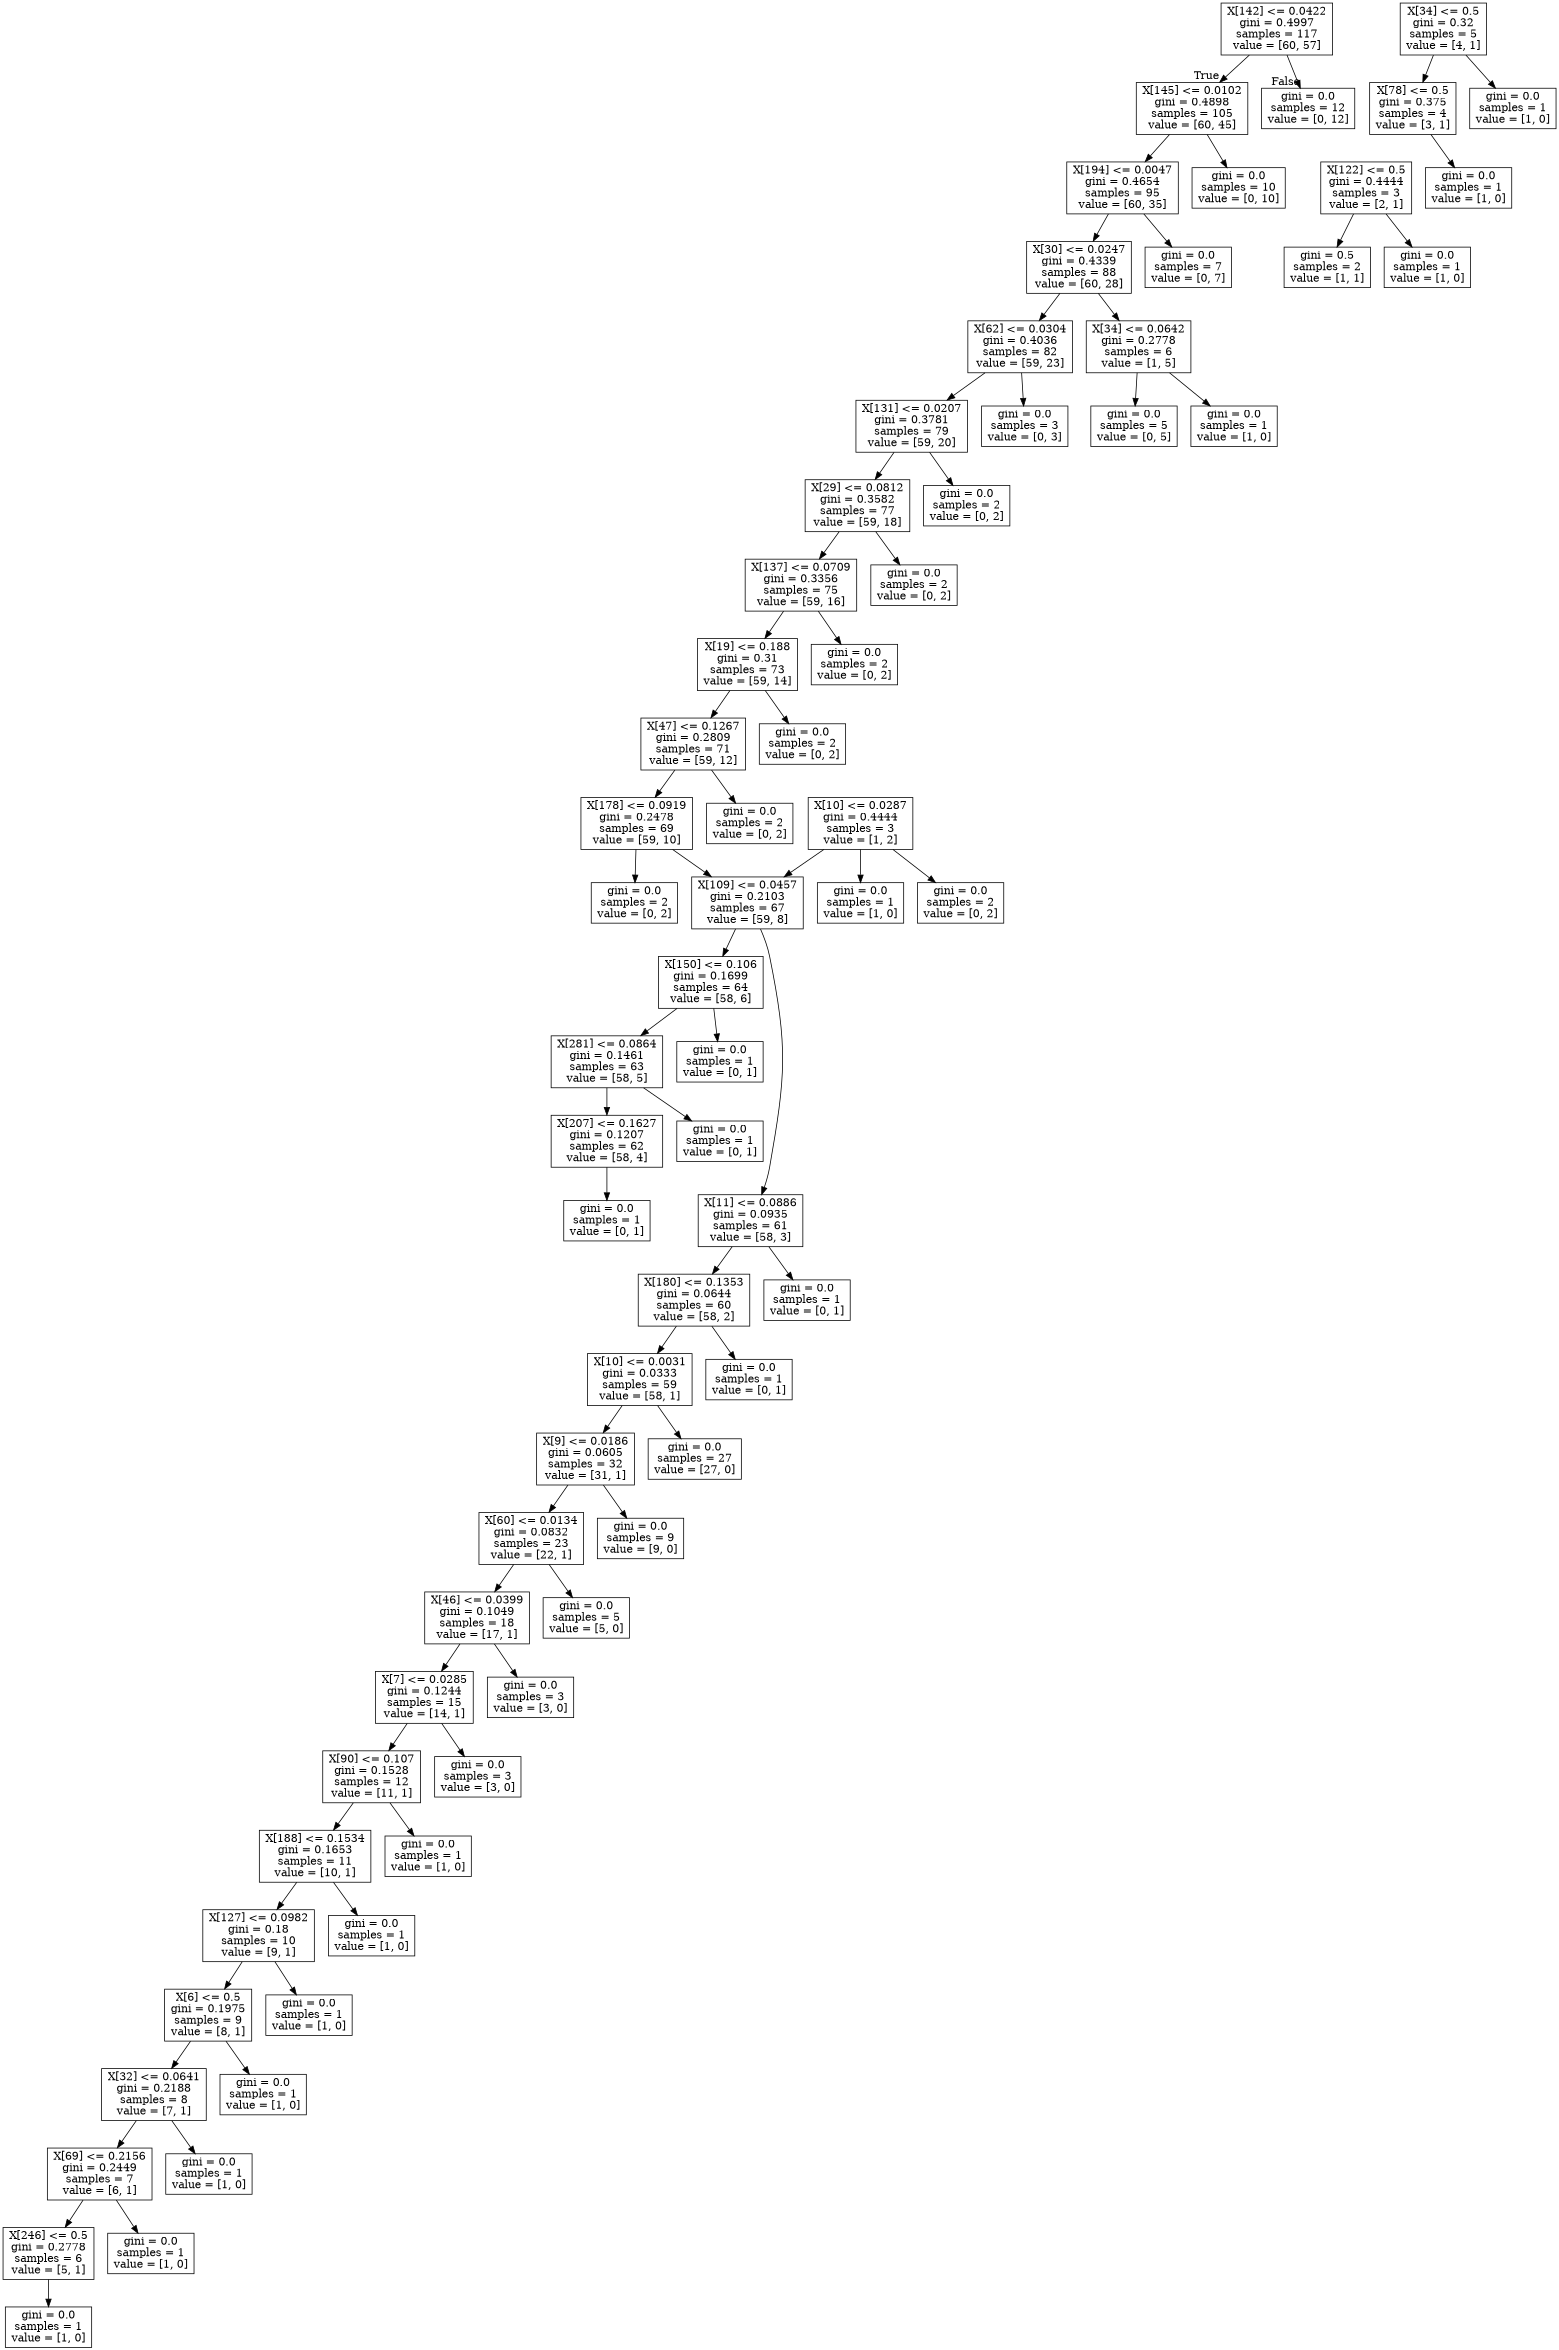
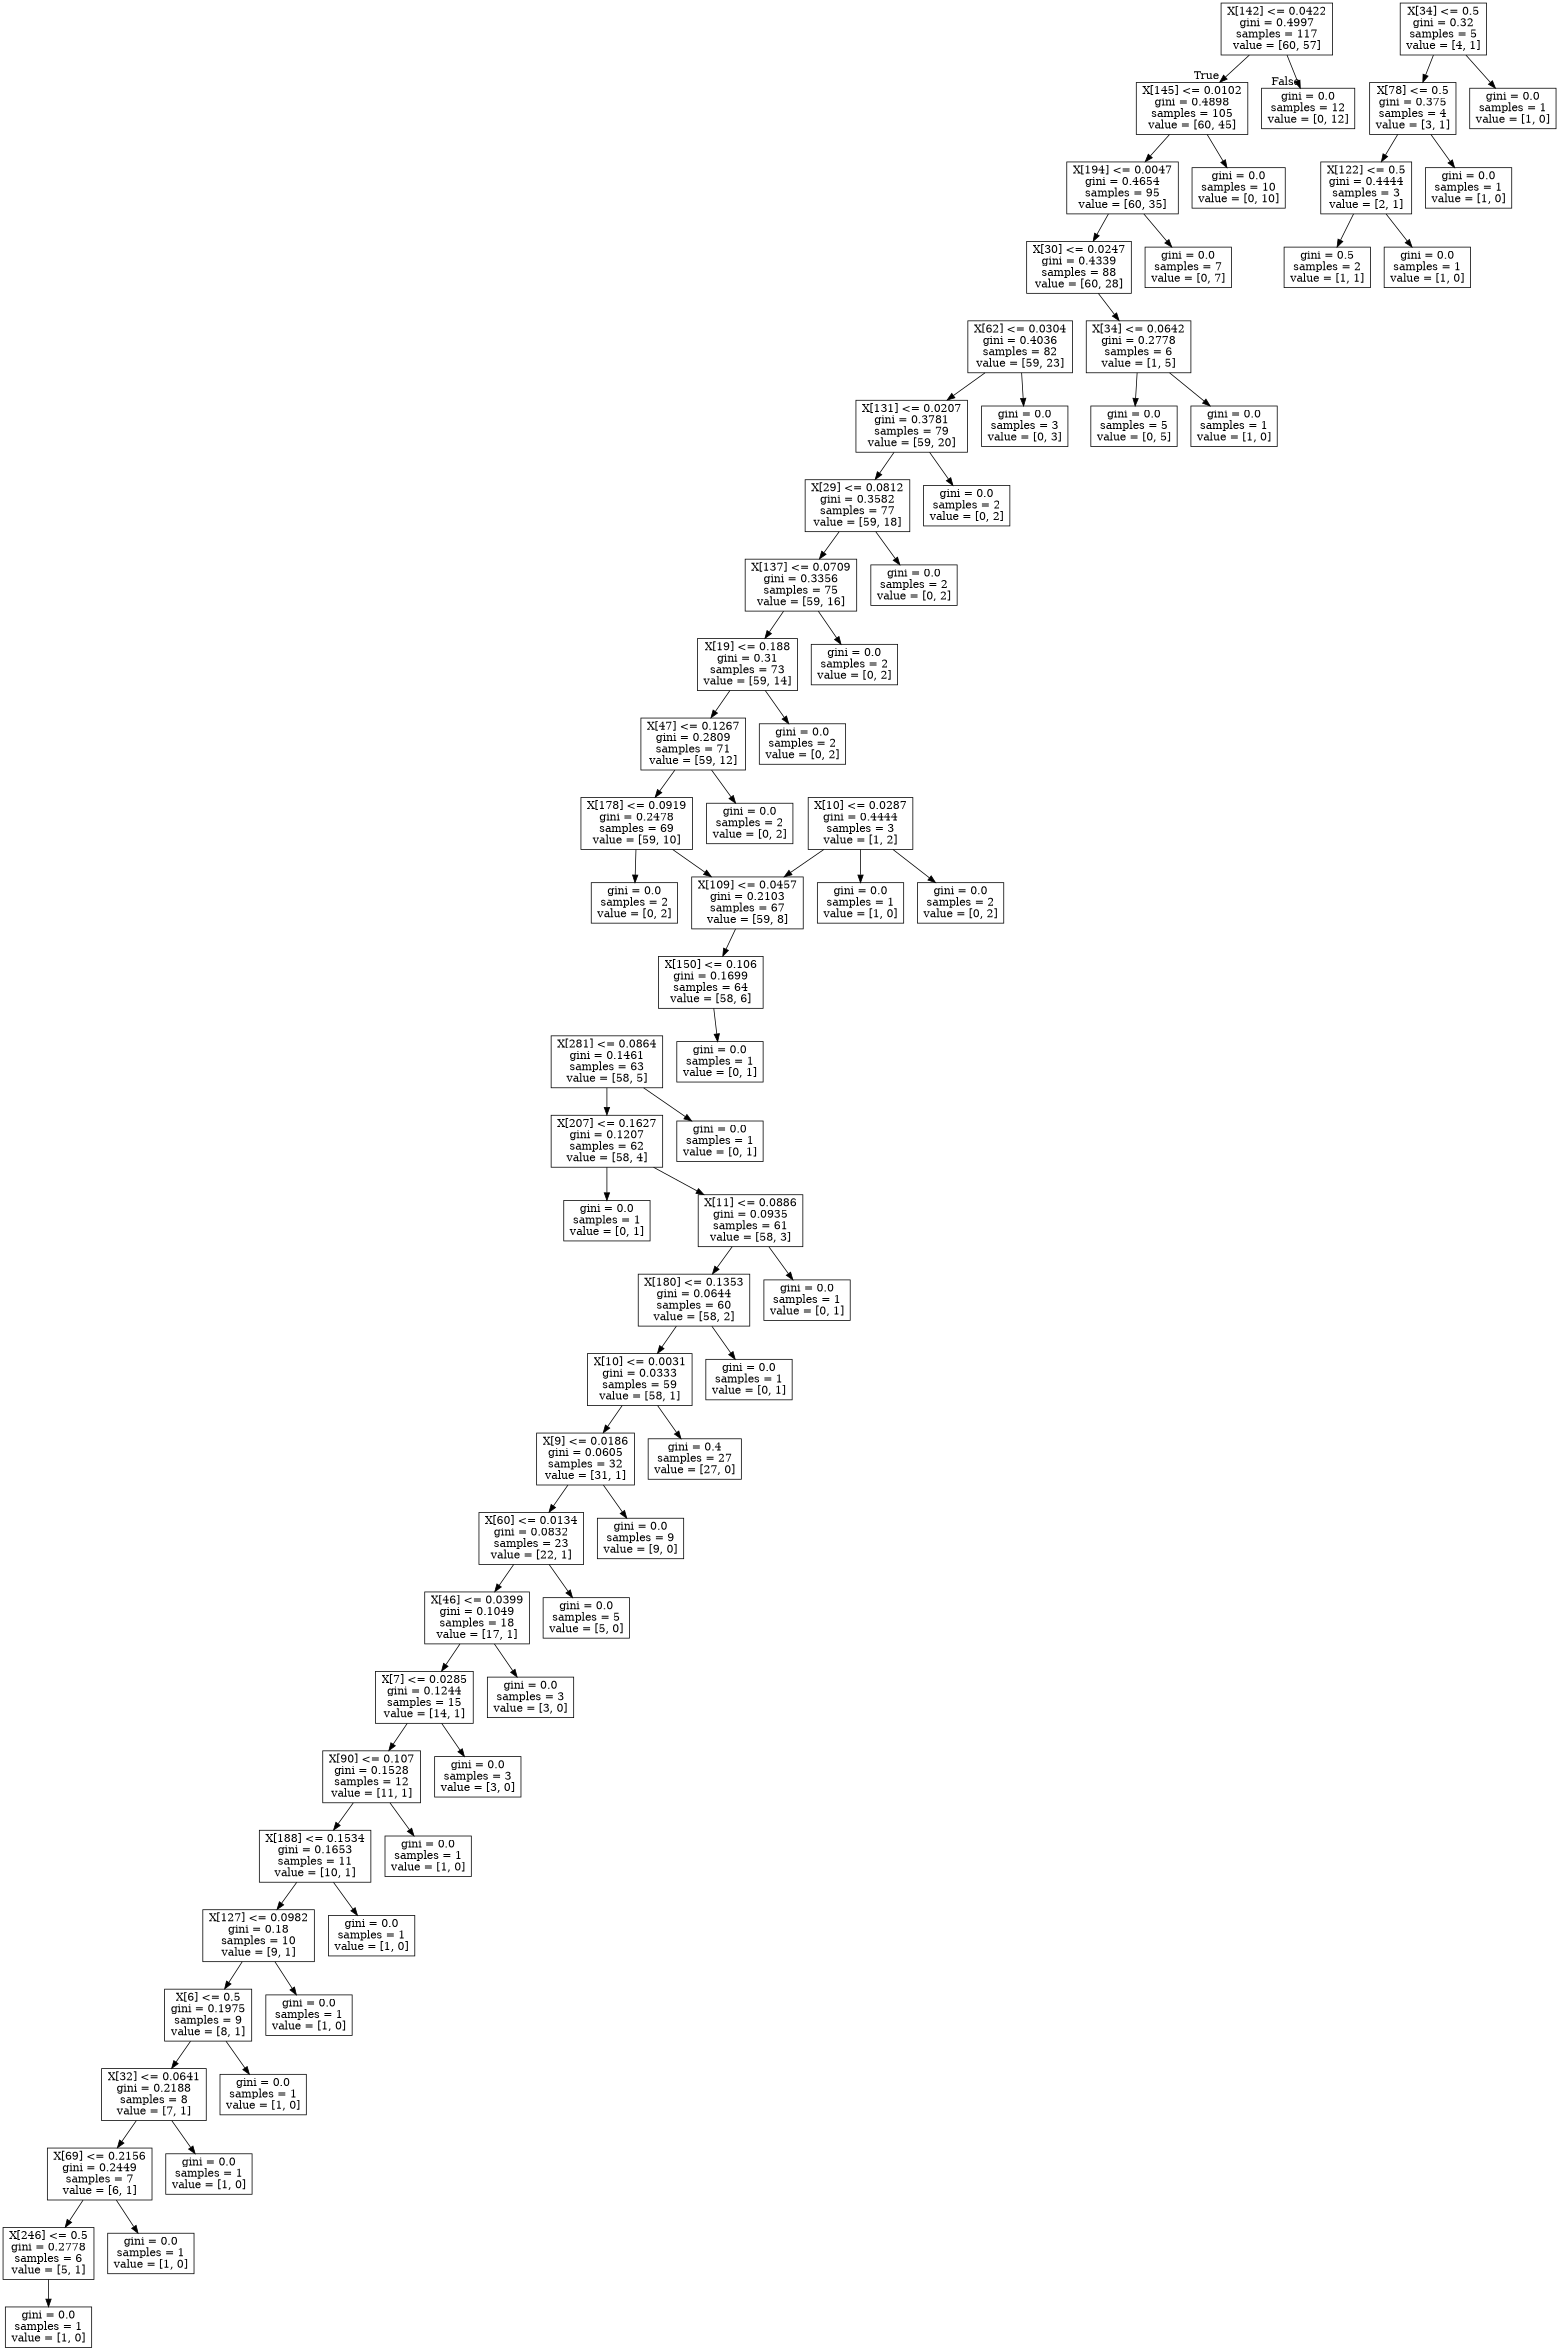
  digraph {
    node [shape=box]
    n1 [label="X[142] <= 0.0422\ngini = 0.4997\nsamples = 117\nvalue = [60, 57]"]
    n2 [label="X[145] <= 0.0102\ngini = 0.4898\nsamples = 105\nvalue = [60, 45]"]
    n3 [label="gini = 0.0\nsamples = 12\nvalue = [0, 12]"]
    n4 [label="X[194] <= 0.0047\ngini = 0.4654\nsamples = 95\nvalue = [60, 35]"]
    n5 [label="gini = 0.0\nsamples = 10\nvalue = [0, 10]"]
    n6 [label="X[30] <= 0.0247\ngini = 0.4339\nsamples = 88\nvalue = [60, 28]"]
    n7 [label="gini = 0.0\nsamples = 7\nvalue = [0, 7]"]
    n8 [label="X[62] <= 0.0304\ngini = 0.4036\nsamples = 82\nvalue = [59, 23]"]
    n9 [label="X[34] <= 0.0642\ngini = 0.2778\nsamples = 6\nvalue = [1, 5]"]
    n10 [label="X[131] <= 0.0207\ngini = 0.3781\nsamples = 79\nvalue = [59, 20]"]
    n11 [label="gini = 0.0\nsamples = 3\nvalue = [0, 3]"]
    n12 [label="gini = 0.0\nsamples = 5\nvalue = [0, 5]"]
    n13 [label="gini = 0.0\nsamples = 1\nvalue = [1, 0]"]
    n14 [label="X[29] <= 0.0812\ngini = 0.3582\nsamples = 77\nvalue = [59, 18]"]
    n15 [label="gini = 0.0\nsamples = 2\nvalue = [0, 2]"]
    n16 [label="X[137] <= 0.0709\ngini = 0.3356\nsamples = 75\nvalue = [59, 16]"]
    n17 [label="gini = 0.0\nsamples = 2\nvalue = [0, 2]"]
    n18 [label="X[19] <= 0.188\ngini = 0.31\nsamples = 73\nvalue = [59, 14]"]
    n19 [label="gini = 0.0\nsamples = 2\nvalue = [0, 2]"]
    n20 [label="X[47] <= 0.1267\ngini = 0.2809\nsamples = 71\nvalue = [59, 12]"]
    n21 [label="gini = 0.0\nsamples = 2\nvalue = [0, 2]"]
    n22 [label="X[178] <= 0.0919\ngini = 0.2478\nsamples = 69\nvalue = [59, 10]"]
    n23 [label="gini = 0.0\nsamples = 2\nvalue = [0, 2]"]
    n24 [label="X[109] <= 0.0457\ngini = 0.2103\nsamples = 67\nvalue = [59, 8]"]
    n25 [label="gini = 0.0\nsamples = 2\nvalue = [0, 2]"]
    n26 [label="X[150] <= 0.106\ngini = 0.1699\nsamples = 64\nvalue = [58, 6]"]
    n27 [label="X[281] <= 0.0864\ngini = 0.1461\nsamples = 63\nvalue = [58, 5]"]
    n28 [label="gini = 0.0\nsamples = 1\nvalue = [0, 1]"]
    n29 [label="X[10] <= 0.0287\ngini = 0.4444\nsamples = 3\nvalue = [1, 2]"]
    n30 [label="gini = 0.0\nsamples = 1\nvalue = [1, 0]"]
    n31 [label="gini = 0.0\nsamples = 2\nvalue = [0, 2]"]
    n32 [label="X[207] <= 0.1627\ngini = 0.1207\nsamples = 62\nvalue = [58, 4]"]
    n33 [label="gini = 0.0\nsamples = 1\nvalue = [0, 1]"]
    n34 [label="X[11] <= 0.0886\ngini = 0.0935\nsamples = 61\nvalue = [58, 3]"]
    n35 [label="gini = 0.0\nsamples = 1\nvalue = [0, 1]"]
    n36 [label="X[180] <= 0.1353\ngini = 0.0644\nsamples = 60\nvalue = [58, 2]"]
    n37 [label="gini = 0.0\nsamples = 1\nvalue = [0, 1]"]
    n38 [label="X[10] <= 0.0031\ngini = 0.0333\nsamples = 59\nvalue = [58, 1]"]
    n39 [label="gini = 0.0\nsamples = 1\nvalue = [0, 1]"]
    n40 [label="X[9] <= 0.0186\ngini = 0.0605\nsamples = 32\nvalue = [31, 1]"]
-   n41 [label="gini = 0.0\nsamples = 27\nvalue = [27, 0]"]
+   n41 [label="gini = 0.4\nsamples = 27\nvalue = [27, 0]"]
    n42 [label="X[60] <= 0.0134\ngini = 0.0832\nsamples = 23\nvalue = [22, 1]"]
    n43 [label="gini = 0.0\nsamples = 9\nvalue = [9, 0]"]
    n44 [label="X[46] <= 0.0399\ngini = 0.1049\nsamples = 18\nvalue = [17, 1]"]
    n45 [label="gini = 0.0\nsamples = 5\nvalue = [5, 0]"]
    n46 [label="X[7] <= 0.0285\ngini = 0.1244\nsamples = 15\nvalue = [14, 1]"]
    n47 [label="gini = 0.0\nsamples = 3\nvalue = [3, 0]"]
    n48 [label="X[90] <= 0.107\ngini = 0.1528\nsamples = 12\nvalue = [11, 1]"]
    n49 [label="gini = 0.0\nsamples = 3\nvalue = [3, 0]"]
    n50 [label="X[188] <= 0.1534\ngini = 0.1653\nsamples = 11\nvalue = [10, 1]"]
    n51 [label="gini = 0.0\nsamples = 1\nvalue = [1, 0]"]
    n52 [label="X[127] <= 0.0982\ngini = 0.18\nsamples = 10\nvalue = [9, 1]"]
    n53 [label="gini = 0.0\nsamples = 1\nvalue = [1, 0]"]
    n54 [label="X[6] <= 0.5\ngini = 0.1975\nsamples = 9\nvalue = [8, 1]"]
    n55 [label="gini = 0.0\nsamples = 1\nvalue = [1, 0]"]
    n56 [label="X[32] <= 0.0641\ngini = 0.2188\nsamples = 8\nvalue = [7, 1]"]
    n57 [label="gini = 0.0\nsamples = 1\nvalue = [1, 0]"]
    n58 [label="X[69] <= 0.2156\ngini = 0.2449\nsamples = 7\nvalue = [6, 1]"]
    n59 [label="gini = 0.0\nsamples = 1\nvalue = [1, 0]"]
    n60 [label="X[246] <= 0.5\ngini = 0.2778\nsamples = 6\nvalue = [5, 1]"]
    n61 [label="gini = 0.0\nsamples = 1\nvalue = [1, 0]"]
    n62 [label="gini = 0.0\nsamples = 1\nvalue = [1, 0]"]
    n63 [label="X[34] <= 0.5\ngini = 0.32\nsamples = 5\nvalue = [4, 1]"]
    n64 [label="X[78] <= 0.5\ngini = 0.375\nsamples = 4\nvalue = [3, 1]"]
    n65 [label="gini = 0.0\nsamples = 1\nvalue = [1, 0]"]
    n66 [label="X[122] <= 0.5\ngini = 0.4444\nsamples = 3\nvalue = [2, 1]"]
    n67 [label="gini = 0.0\nsamples = 1\nvalue = [1, 0]"]
    n68 [label="gini = 0.5\nsamples = 2\nvalue = [1, 1]"]
    n69 [label="gini = 0.0\nsamples = 1\nvalue = [1, 0]"]
    n1 -> n2 [headlabel=True labelangle=45 labeldistance=2.5]
    n1 -> n3 [headlabel=False labelangle=-45 labeldistance=2.5]
    n2 -> n4
    n2 -> n5
    n4 -> n6
    n4 -> n7
-   n6 -> n8
    n6 -> n9
    n8 -> n10
    n8 -> n11
    n9 -> n12
    n9 -> n13
    n10 -> n14
    n10 -> n15
    n14 -> n16
    n14 -> n17
    n16 -> n18
    n16 -> n19
    n18 -> n20
    n18 -> n21
    n20 -> n22
    n20 -> n23
    n22 -> n24
    n22 -> n25
    n24 -> n26
-   n26 -> n27
    n26 -> n28
    n27 -> n32
    n27 -> n33
    n29 -> n24
    n29 -> n30
    n29 -> n31
-   n24 -> n34
+   n32 -> n34
    n32 -> n35
    n34 -> n36
    n34 -> n37
    n36 -> n38
    n36 -> n39
    n38 -> n40
    n38 -> n41
    n40 -> n42
    n40 -> n43
    n42 -> n44
    n42 -> n45
    n44 -> n46
    n44 -> n47
    n46 -> n48
    n46 -> n49
    n48 -> n50
    n48 -> n51
    n50 -> n52
    n50 -> n53
    n52 -> n54
    n52 -> n55
    n54 -> n56
    n54 -> n57
    n56 -> n58
    n56 -> n59
    n58 -> n60
    n58 -> n61
    n60 -> n62
    n63 -> n64
    n63 -> n65
+   n64 -> n66
    n64 -> n67
    n66 -> n68
    n66 -> n69
  }
